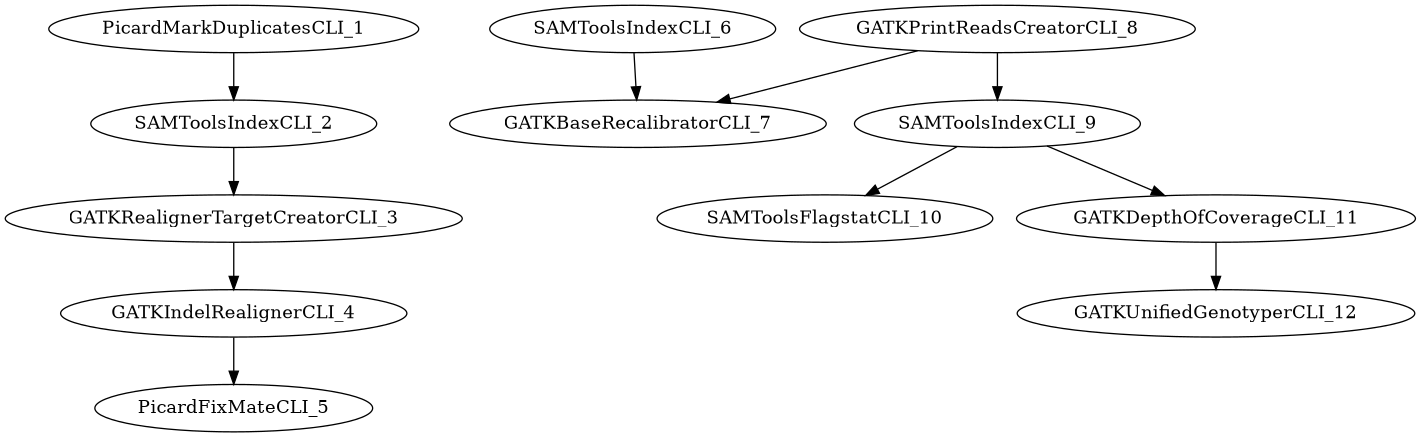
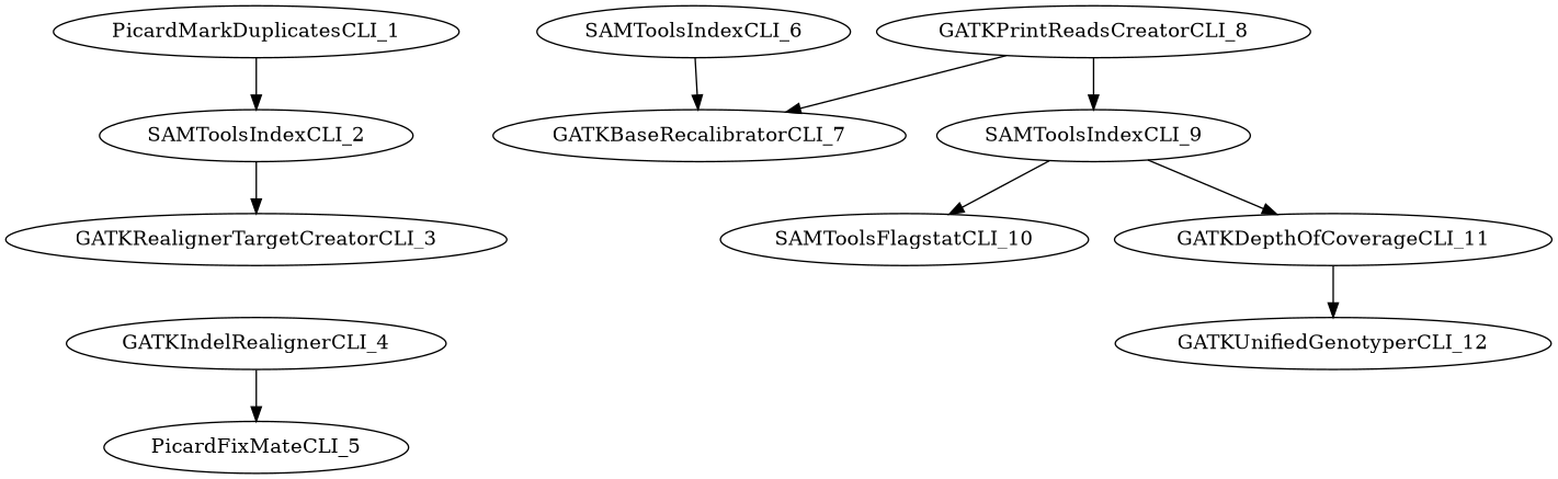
  digraph {
    n1 [label=PicardMarkDuplicatesCLI_1]
    n2 [label=SAMToolsIndexCLI_2]
    n3 [label=GATKRealignerTargetCreatorCLI_3]
    n4 [label=GATKIndelRealignerCLI_4]
    n5 [label=PicardFixMateCLI_5]
    n6 [label=SAMToolsIndexCLI_6]
    n7 [label=GATKBaseRecalibratorCLI_7]
    n8 [label=GATKPrintReadsCreatorCLI_8]
    n9 [label=SAMToolsIndexCLI_9]
    n10 [label=SAMToolsFlagstatCLI_10]
    n11 [label=GATKDepthOfCoverageCLI_11]
    n12 [label=GATKUnifiedGenotyperCLI_12]
    n1 -> n2
    n2 -> n3
-   n3 -> n4
    n4 -> n5
    n6 -> n7
    n8 -> n7
    n8 -> n9
    n9 -> n10
    n9 -> n11
    n11 -> n12
  }
